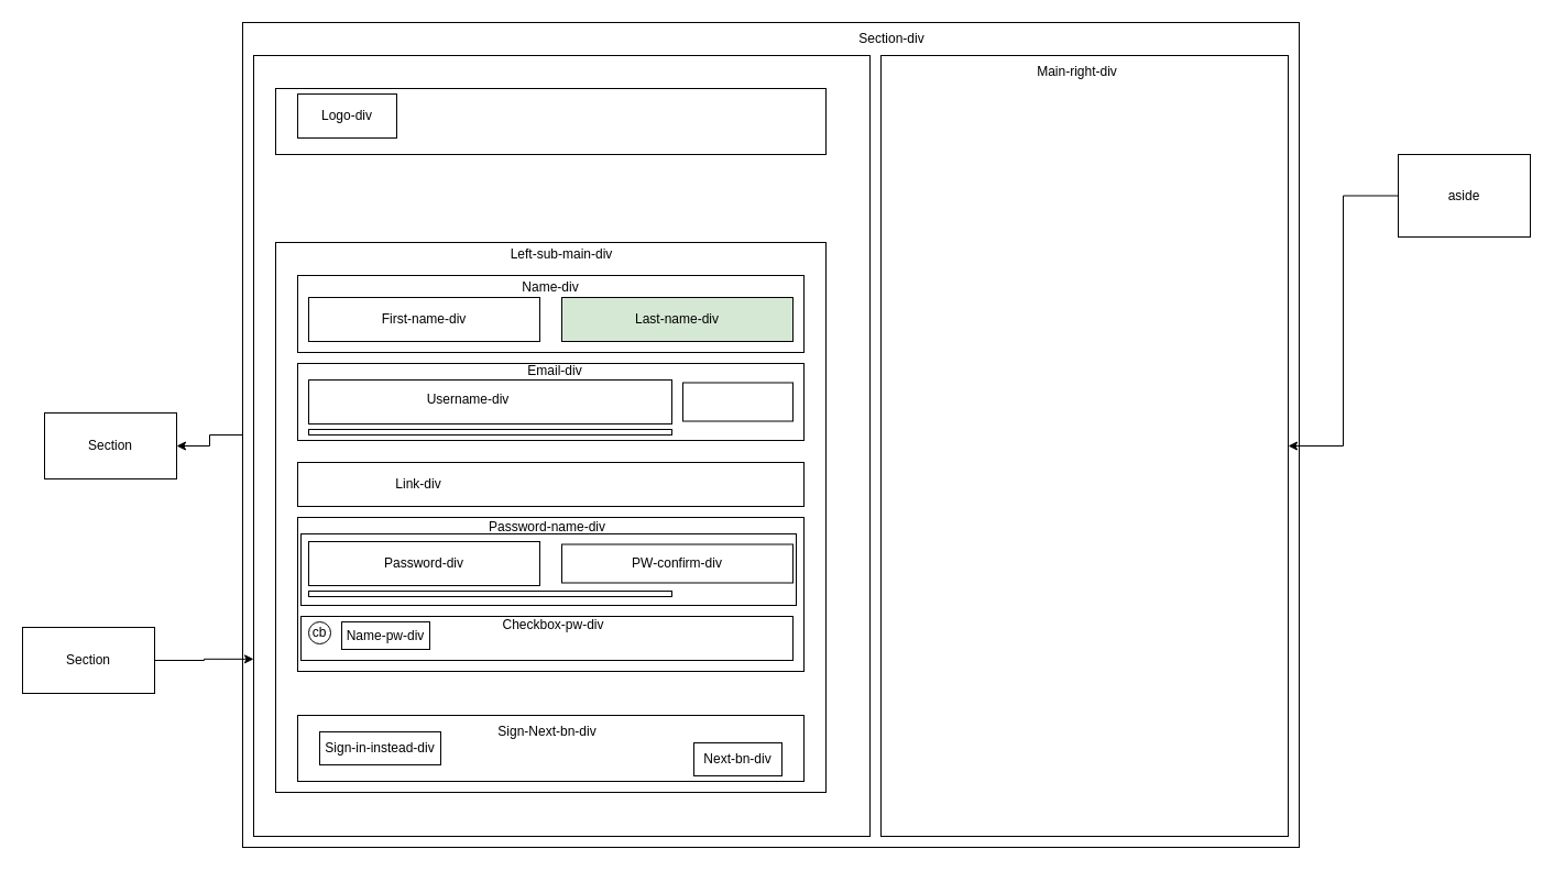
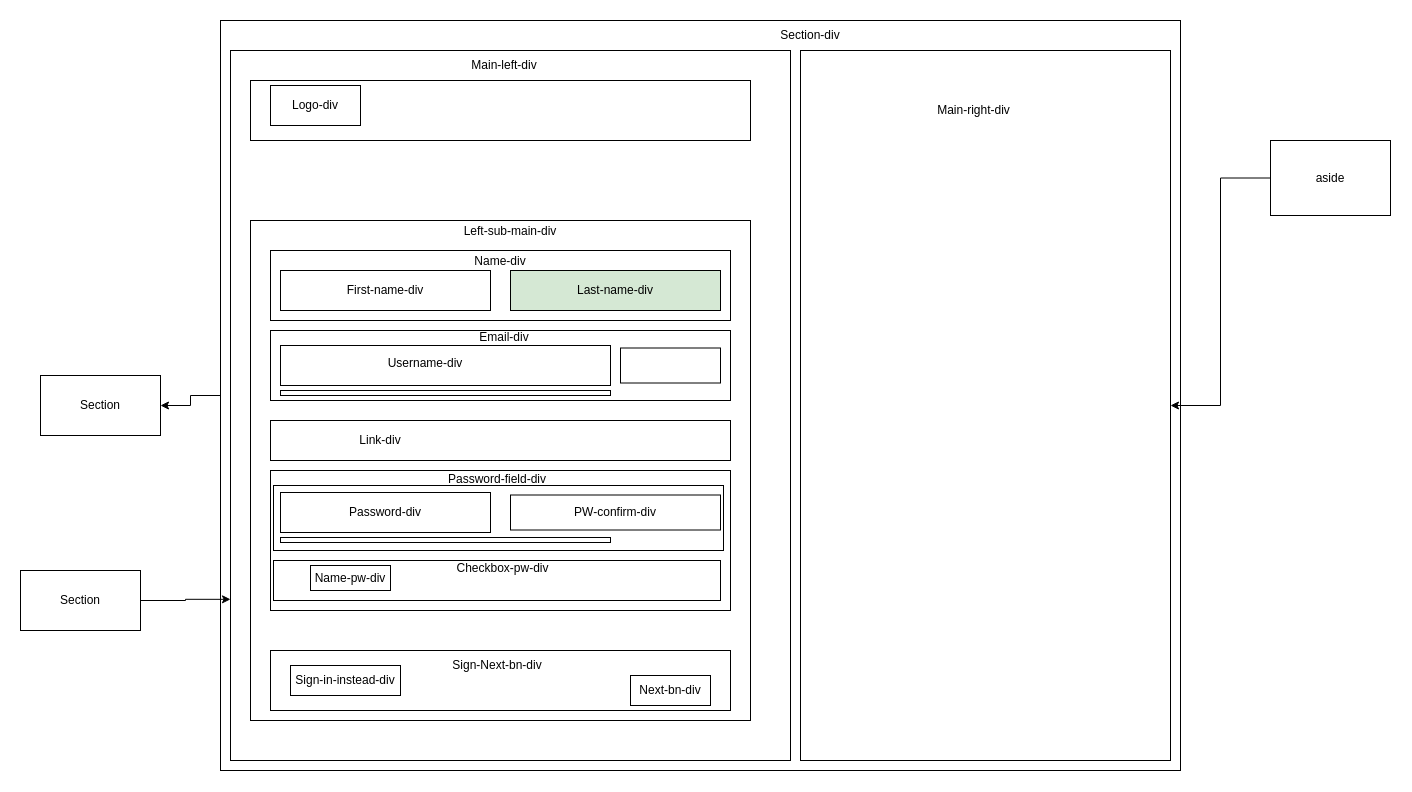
  <mxCell id="0" />
  <mxCell id="1" parent="0" />
  <mxCell id="2" value="" style="edgeStyle=orthogonalEdgeStyle;rounded=0;orthogonalLoop=1;jettySize=auto;html=1;" parent="1" source="3" target="6" edge="1"><mxGeometry relative="1" as="geometry" /></mxCell>
  <mxCell id="3" value="" style="rounded=0;whiteSpace=wrap;html=1;" parent="1" vertex="1"><mxGeometry x="220" y="20" width="960" height="750" as="geometry" /></mxCell>
  <mxCell id="4" value="" style="rounded=0;whiteSpace=wrap;html=1;" parent="1" vertex="1"><mxGeometry x="230" y="50" width="560" height="710" as="geometry" /></mxCell>
  <mxCell id="5" value="" style="rounded=0;whiteSpace=wrap;html=1;" parent="1" vertex="1"><mxGeometry x="800" y="50" width="370" height="710" as="geometry" /></mxCell>
  <mxCell id="6" value="Section" style="whiteSpace=wrap;html=1;rounded=0;" parent="1" vertex="1"><mxGeometry x="40" y="375" width="120" height="60" as="geometry" /></mxCell>
  <mxCell id="7" style="edgeStyle=orthogonalEdgeStyle;rounded=0;orthogonalLoop=1;jettySize=auto;html=1;entryX=0;entryY=0.773;entryDx=0;entryDy=0;entryPerimeter=0;" parent="1" source="8" target="4" edge="1"><mxGeometry relative="1" as="geometry" /></mxCell>
  <mxCell id="8" value="Section" style="rounded=0;whiteSpace=wrap;html=1;" parent="1" vertex="1"><mxGeometry x="20" y="570" width="120" height="60" as="geometry" /></mxCell>
  <mxCell id="9" style="edgeStyle=orthogonalEdgeStyle;rounded=0;orthogonalLoop=1;jettySize=auto;html=1;" parent="1" source="10" target="5" edge="1"><mxGeometry relative="1" as="geometry" /></mxCell>
  <mxCell id="10" value="aside" style="rounded=0;whiteSpace=wrap;html=1;" parent="1" vertex="1"><mxGeometry x="1270" y="140" width="120" height="75" as="geometry" /></mxCell>
  <mxCell id="11" value="" style="rounded=0;whiteSpace=wrap;html=1;" parent="1" vertex="1"><mxGeometry x="250" y="80" width="500" height="60" as="geometry" /></mxCell>
  <mxCell id="12" value="Logo-div" style="rounded=0;whiteSpace=wrap;html=1;" parent="1" vertex="1"><mxGeometry x="270" y="85" width="90" height="40" as="geometry" /></mxCell>
  <mxCell id="13" value="" style="rounded=0;whiteSpace=wrap;html=1;" parent="1" vertex="1"><mxGeometry x="250" y="220" width="500" height="500" as="geometry" /></mxCell>
  <mxCell id="14" value="" style="rounded=0;whiteSpace=wrap;html=1;" parent="1" vertex="1"><mxGeometry x="270" y="250" width="460" height="70" as="geometry" /></mxCell>
  <mxCell id="15" value="" style="rounded=0;whiteSpace=wrap;html=1;" parent="1" vertex="1"><mxGeometry x="280" y="270" width="210" height="40" as="geometry" /></mxCell>
  <mxCell id="16" value="Last-name-div" style="rounded=0;whiteSpace=wrap;html=1;fillColor=#d5e8d4;" parent="1" vertex="1"><mxGeometry x="510" y="270" width="210" height="40" as="geometry" /></mxCell>
  <mxCell id="17" value="" style="rounded=0;whiteSpace=wrap;html=1;" parent="1" vertex="1"><mxGeometry x="270" y="330" width="460" height="70" as="geometry" /></mxCell>
  <mxCell id="18" value="" style="rounded=0;whiteSpace=wrap;html=1;" parent="1" vertex="1"><mxGeometry x="280" y="345" width="330" height="40" as="geometry" /></mxCell>
  <mxCell id="19" value="" style="rounded=0;whiteSpace=wrap;html=1;" parent="1" vertex="1"><mxGeometry x="620" y="347.5" width="100" height="35" as="geometry" /></mxCell>
  <mxCell id="20" value="" style="rounded=0;whiteSpace=wrap;html=1;" parent="1" vertex="1"><mxGeometry x="280" y="390" width="330" height="5" as="geometry" /></mxCell>
  <mxCell id="21" value="" style="rounded=0;whiteSpace=wrap;html=1;" parent="1" vertex="1"><mxGeometry x="270" y="420" width="460" height="40" as="geometry" /></mxCell>
  <mxCell id="22" value="Link-div" style="text;html=1;strokeColor=none;fillColor=none;align=center;verticalAlign=middle;whiteSpace=wrap;rounded=0;" parent="1" vertex="1"><mxGeometry x="350" y="425" width="60" height="30" as="geometry" /></mxCell>
  <mxCell id="23" value="" style="rounded=0;whiteSpace=wrap;html=1;" parent="1" vertex="1"><mxGeometry x="270" y="470" width="460" height="140" as="geometry" /></mxCell>
  <mxCell id="24" value="" style="rounded=0;whiteSpace=wrap;html=1;" parent="1" vertex="1"><mxGeometry x="273" y="485" width="450" height="65" as="geometry" /></mxCell>
  <mxCell id="25" value="Password-div" style="rounded=0;whiteSpace=wrap;html=1;" parent="1" vertex="1"><mxGeometry x="280" y="492" width="210" height="40" as="geometry" /></mxCell>
  <mxCell id="26" value="PW-confirm-div" style="rounded=0;whiteSpace=wrap;html=1;" parent="1" vertex="1"><mxGeometry x="510" y="494.5" width="210" height="35" as="geometry" /></mxCell>
  <mxCell id="27" value="" style="rounded=0;whiteSpace=wrap;html=1;" parent="1" vertex="1"><mxGeometry x="280" y="537" width="330" height="5" as="geometry" /></mxCell>
  <mxCell id="28" value="" style="rounded=0;whiteSpace=wrap;html=1;" parent="1" vertex="1"><mxGeometry x="273" y="560" width="447" height="40" as="geometry" /></mxCell>
- <mxCell id="29" value="cb" style="ellipse;whiteSpace=wrap;html=1;aspect=fixed;" parent="1" vertex="1"><mxGeometry x="280" y="565" width="20" height="20" as="geometry" /></mxCell>
  <mxCell id="30" value="Name-pw-div" style="rounded=0;whiteSpace=wrap;html=1;" parent="1" vertex="1"><mxGeometry x="310" y="565" width="80" height="25" as="geometry" /></mxCell>
  <mxCell id="31" value="" style="rounded=0;whiteSpace=wrap;html=1;" parent="1" vertex="1"><mxGeometry x="270" y="650" width="460" height="60" as="geometry" /></mxCell>
  <mxCell id="32" value="Sign-in-instead-div" style="rounded=0;whiteSpace=wrap;html=1;" parent="1" vertex="1"><mxGeometry x="290" y="665" width="110" height="30" as="geometry" /></mxCell>
  <mxCell id="33" value="Next-bn-div" style="rounded=0;whiteSpace=wrap;html=1;" parent="1" vertex="1"><mxGeometry x="630" y="675" width="80" height="30" as="geometry" /></mxCell>
  <mxCell id="34" value="Left-sub-main-div" style="text;html=1;strokeColor=none;fillColor=none;align=center;verticalAlign=middle;whiteSpace=wrap;rounded=0;" parent="1" vertex="1"><mxGeometry x="455" y="210" width="110" height="41" as="geometry" /></mxCell>
  <mxCell id="35" value="Name-div" style="text;html=1;strokeColor=none;fillColor=none;align=center;verticalAlign=middle;whiteSpace=wrap;rounded=0;" parent="1" vertex="1"><mxGeometry x="470" y="250" width="60" height="21" as="geometry" /></mxCell>
  <mxCell id="36" value="First-name-div" style="text;html=1;strokeColor=none;fillColor=none;align=center;verticalAlign=middle;whiteSpace=wrap;rounded=0;" parent="1" vertex="1"><mxGeometry x="340" y="275" width="90" height="30" as="geometry" /></mxCell>
  <mxCell id="37" value="Username-div" style="text;html=1;strokeColor=none;fillColor=none;align=center;verticalAlign=middle;whiteSpace=wrap;rounded=0;" parent="1" vertex="1"><mxGeometry x="380" y="347.5" width="90" height="30" as="geometry" /></mxCell>
- <mxCell id="39" value="Main-right-div" style="text;html=1;strokeColor=none;fillColor=none;align=center;verticalAlign=middle;whiteSpace=wrap;rounded=0;" parent="1" vertex="1"><mxGeometry x="937" y="50" width="83" height="30" as="geometry" /></mxCell>
+ <mxCell id="38" value="Main-left-div" style="text;html=1;strokeColor=none;fillColor=none;align=center;verticalAlign=middle;whiteSpace=wrap;rounded=0;" parent="1" vertex="1"><mxGeometry x="468" y="50" width="72" height="30" as="geometry" /></mxCell>
+ <mxCell id="39" value="Main-right-div" style="text;html=1;strokeColor=none;fillColor=none;align=center;verticalAlign=middle;whiteSpace=wrap;rounded=0;" parent="1" vertex="1"><mxGeometry x="932" y="95" width="83" height="30" as="geometry" /></mxCell>
  <mxCell id="40" value="Section-div" style="text;html=1;strokeColor=none;fillColor=none;align=center;verticalAlign=middle;whiteSpace=wrap;rounded=0;" parent="1" vertex="1"><mxGeometry x="770" y="20" width="80" height="30" as="geometry" /></mxCell>
  <mxCell id="41" value="Email-div" style="text;html=1;strokeColor=none;fillColor=none;align=center;verticalAlign=middle;whiteSpace=wrap;rounded=0;" parent="1" vertex="1"><mxGeometry x="474" y="320" width="60" height="34" as="geometry" /></mxCell>
- <mxCell id="42" value="Password-name-div" style="text;html=1;strokeColor=none;fillColor=none;align=center;verticalAlign=middle;whiteSpace=wrap;rounded=0;" parent="1" vertex="1"><mxGeometry x="438.5" y="464.5" width="116" height="28" as="geometry" /></mxCell>
+ <mxCell id="42" value="Password-field-div" style="text;html=1;strokeColor=none;fillColor=none;align=center;verticalAlign=middle;whiteSpace=wrap;rounded=0;" parent="1" vertex="1"><mxGeometry x="438.5" y="464.5" width="116" height="28" as="geometry" /></mxCell>
  <mxCell id="43" value="Checkbox-pw-div" style="text;html=1;strokeColor=none;fillColor=none;align=center;verticalAlign=middle;whiteSpace=wrap;rounded=0;" parent="1" vertex="1"><mxGeometry x="454.5" y="550" width="95" height="36" as="geometry" /></mxCell>
  <mxCell id="44" value="Sign-Next-bn-div" style="text;html=1;strokeColor=none;fillColor=none;align=center;verticalAlign=middle;whiteSpace=wrap;rounded=0;" parent="1" vertex="1"><mxGeometry x="443.5" y="650" width="106" height="30" as="geometry" /></mxCell>
